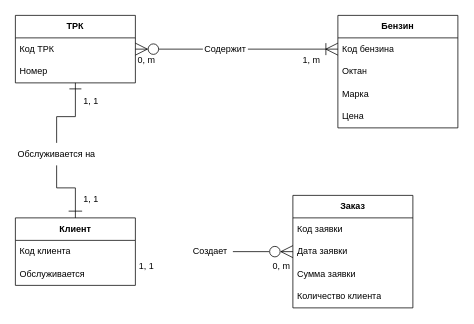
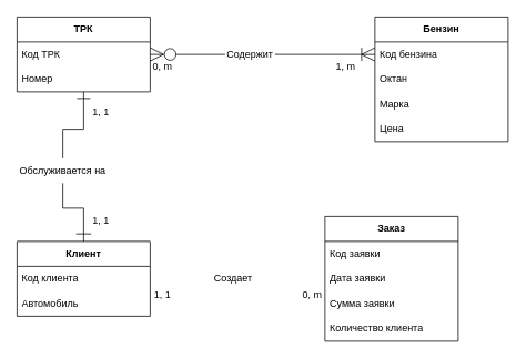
  <mxCell id="0" />
  <mxCell id="1" parent="0" />
  <mxCell id="2" value="&lt;b&gt;Бензин&lt;/b&gt;" style="swimlane;fontStyle=0;childLayout=stackLayout;horizontal=1;startSize=30;horizontalStack=0;resizeParent=1;resizeParentMax=0;resizeLast=0;collapsible=1;marginBottom=0;whiteSpace=wrap;html=1;" parent="1" vertex="1"><mxGeometry x="450" y="20" width="160" height="150" as="geometry" /></mxCell>
  <mxCell id="3" value="Код бензина" style="text;strokeColor=none;fillColor=none;align=left;verticalAlign=middle;spacingLeft=4;spacingRight=4;overflow=hidden;points=[[0,0.5],[1,0.5]];portConstraint=eastwest;rotatable=0;whiteSpace=wrap;html=1;" parent="2" vertex="1"><mxGeometry y="30" width="160" height="30" as="geometry" /></mxCell>
  <mxCell id="4" value="Октан" style="text;strokeColor=none;fillColor=none;align=left;verticalAlign=middle;spacingLeft=4;spacingRight=4;overflow=hidden;points=[[0,0.5],[1,0.5]];portConstraint=eastwest;rotatable=0;whiteSpace=wrap;html=1;" vertex="1" parent="2"><mxGeometry y="60" width="160" height="30" as="geometry" /></mxCell>
  <mxCell id="5" value="Марка" style="text;strokeColor=none;fillColor=none;align=left;verticalAlign=middle;spacingLeft=4;spacingRight=4;overflow=hidden;points=[[0,0.5],[1,0.5]];portConstraint=eastwest;rotatable=0;whiteSpace=wrap;html=1;" parent="2" vertex="1"><mxGeometry y="90" width="160" height="30" as="geometry" /></mxCell>
  <mxCell id="6" value="Цена" style="text;strokeColor=none;fillColor=none;align=left;verticalAlign=middle;spacingLeft=4;spacingRight=4;overflow=hidden;points=[[0,0.5],[1,0.5]];portConstraint=eastwest;rotatable=0;whiteSpace=wrap;html=1;" parent="2" vertex="1"><mxGeometry y="120" width="160" height="30" as="geometry" /></mxCell>
  <mxCell id="7" value="&lt;b&gt;ТРК&lt;/b&gt;" style="swimlane;fontStyle=0;childLayout=stackLayout;horizontal=1;startSize=30;horizontalStack=0;resizeParent=1;resizeParentMax=0;resizeLast=0;collapsible=1;marginBottom=0;whiteSpace=wrap;html=1;" parent="1" vertex="1"><mxGeometry x="20" y="20" width="160" height="90" as="geometry" /></mxCell>
  <mxCell id="8" value="Код ТРК" style="text;strokeColor=none;fillColor=none;align=left;verticalAlign=middle;spacingLeft=4;spacingRight=4;overflow=hidden;points=[[0,0.5],[1,0.5]];portConstraint=eastwest;rotatable=0;whiteSpace=wrap;html=1;" parent="7" vertex="1"><mxGeometry y="30" width="160" height="30" as="geometry" /></mxCell>
  <mxCell id="9" value="Номер" style="text;strokeColor=none;fillColor=none;align=left;verticalAlign=middle;spacingLeft=4;spacingRight=4;overflow=hidden;points=[[0,0.5],[1,0.5]];portConstraint=eastwest;rotatable=0;whiteSpace=wrap;html=1;" parent="7" vertex="1"><mxGeometry y="60" width="160" height="30" as="geometry" /></mxCell>
  <mxCell id="10" value="&lt;b&gt;Заказ&lt;/b&gt;" style="swimlane;fontStyle=0;childLayout=stackLayout;horizontal=1;startSize=30;horizontalStack=0;resizeParent=1;resizeParentMax=0;resizeLast=0;collapsible=1;marginBottom=0;whiteSpace=wrap;html=1;" parent="1" vertex="1"><mxGeometry x="390" y="260" width="160" height="150" as="geometry" /></mxCell>
  <mxCell id="11" value="Код заявки" style="text;strokeColor=none;fillColor=none;align=left;verticalAlign=middle;spacingLeft=4;spacingRight=4;overflow=hidden;points=[[0,0.5],[1,0.5]];portConstraint=eastwest;rotatable=0;whiteSpace=wrap;html=1;" parent="10" vertex="1"><mxGeometry y="30" width="160" height="30" as="geometry" /></mxCell>
  <mxCell id="12" value="Дата заявки" style="text;strokeColor=none;fillColor=none;align=left;verticalAlign=middle;spacingLeft=4;spacingRight=4;overflow=hidden;points=[[0,0.5],[1,0.5]];portConstraint=eastwest;rotatable=0;whiteSpace=wrap;html=1;" parent="10" vertex="1"><mxGeometry y="60" width="160" height="30" as="geometry" /></mxCell>
  <mxCell id="13" value="Сумма заявки" style="text;strokeColor=none;fillColor=none;align=left;verticalAlign=middle;spacingLeft=4;spacingRight=4;overflow=hidden;points=[[0,0.5],[1,0.5]];portConstraint=eastwest;rotatable=0;whiteSpace=wrap;html=1;" parent="10" vertex="1"><mxGeometry y="90" width="160" height="30" as="geometry" /></mxCell>
  <mxCell id="14" value="Количество клиента" style="text;strokeColor=none;fillColor=none;align=left;verticalAlign=middle;spacingLeft=4;spacingRight=4;overflow=hidden;points=[[0,0.5],[1,0.5]];portConstraint=eastwest;rotatable=0;whiteSpace=wrap;html=1;" parent="10" vertex="1"><mxGeometry y="120" width="160" height="30" as="geometry" /></mxCell>
  <mxCell id="15" style="edgeStyle=orthogonalEdgeStyle;rounded=0;orthogonalLoop=1;jettySize=auto;html=1;endArrow=ERone;endFill=0;startArrow=none;startFill=0;endSize=14;startSize=14;" parent="1" source="23" target="7" edge="1"><mxGeometry relative="1" as="geometry" /></mxCell>
  <mxCell id="16" value="&lt;b&gt;Клиент&lt;/b&gt;" style="swimlane;fontStyle=0;childLayout=stackLayout;horizontal=1;startSize=30;horizontalStack=0;resizeParent=1;resizeParentMax=0;resizeLast=0;collapsible=1;marginBottom=0;whiteSpace=wrap;html=1;" parent="1" vertex="1"><mxGeometry x="20" y="290" width="160" height="90" as="geometry" /></mxCell>
  <mxCell id="17" value="Код клиента" style="text;strokeColor=none;fillColor=none;align=left;verticalAlign=middle;spacingLeft=4;spacingRight=4;overflow=hidden;points=[[0,0.5],[1,0.5]];portConstraint=eastwest;rotatable=0;whiteSpace=wrap;html=1;" parent="16" vertex="1"><mxGeometry y="30" width="160" height="30" as="geometry" /></mxCell>
- <mxCell id="18" value="Обслуживается" style="text;strokeColor=none;fillColor=none;align=left;verticalAlign=middle;spacingLeft=4;spacingRight=4;overflow=hidden;points=[[0,0.5],[1,0.5]];portConstraint=eastwest;rotatable=0;whiteSpace=wrap;html=1;" parent="16" vertex="1"><mxGeometry y="60" width="160" height="30" as="geometry" /></mxCell>
+ <mxCell id="18" value="Автомобиль" style="text;strokeColor=none;fillColor=none;align=left;verticalAlign=middle;spacingLeft=4;spacingRight=4;overflow=hidden;points=[[0,0.5],[1,0.5]];portConstraint=eastwest;rotatable=0;whiteSpace=wrap;html=1;" parent="16" vertex="1"><mxGeometry y="60" width="160" height="30" as="geometry" /></mxCell>
  <mxCell id="19" style="edgeStyle=orthogonalEdgeStyle;rounded=0;orthogonalLoop=1;jettySize=auto;html=1;endArrow=ERzeroToMany;endFill=0;startSize=8;endSize=14;" parent="1" source="21" target="7" edge="1"><mxGeometry relative="1" as="geometry" /></mxCell>
  <mxCell id="20" value="" style="edgeStyle=orthogonalEdgeStyle;rounded=0;orthogonalLoop=1;jettySize=auto;html=1;endArrow=none;endFill=0;startArrow=ERoneToMany;startFill=0;startSize=14;" parent="1" source="3" target="21" edge="1"><mxGeometry relative="1" as="geometry"><mxPoint x="140" y="65" as="sourcePoint" /><mxPoint x="450" y="65" as="targetPoint" /></mxGeometry></mxCell>
  <mxCell id="21" value="Содержит" style="text;html=1;strokeColor=none;fillColor=none;align=center;verticalAlign=middle;whiteSpace=wrap;rounded=0;" parent="1" vertex="1"><mxGeometry x="270" y="50" width="60" height="30" as="geometry" /></mxCell>
  <mxCell id="22" value="" style="edgeStyle=orthogonalEdgeStyle;rounded=0;orthogonalLoop=1;jettySize=auto;html=1;endArrow=none;endFill=0;startSize=16;startArrow=ERone;startFill=0;endSize=14;" parent="1" source="16" target="23" edge="1"><mxGeometry relative="1" as="geometry"><mxPoint x="100" y="290" as="sourcePoint" /><mxPoint x="100" y="110" as="targetPoint" /></mxGeometry></mxCell>
  <mxCell id="23" value="Обслуживается на" style="text;html=1;strokeColor=none;fillColor=none;align=center;verticalAlign=middle;whiteSpace=wrap;rounded=0;" parent="1" vertex="1"><mxGeometry x="20" y="190" width="110" height="30" as="geometry" /></mxCell>
- <mxCell id="24" value="" style="edgeStyle=orthogonalEdgeStyle;rounded=0;orthogonalLoop=1;jettySize=auto;html=1;endArrow=none;endFill=0;startArrow=ERzeroToMany;startFill=0;startSize=14;" parent="1" source="12" target="25" edge="1"><mxGeometry relative="1" as="geometry"><mxPoint x="390" y="335" as="sourcePoint" /><mxPoint x="180" y="335" as="targetPoint" /></mxGeometry></mxCell>
  <mxCell id="25" value="Создает" style="text;html=1;strokeColor=none;fillColor=none;align=center;verticalAlign=middle;whiteSpace=wrap;rounded=0;" parent="1" vertex="1"><mxGeometry x="250" y="320" width="60" height="30" as="geometry" /></mxCell>
  <mxCell id="26" value="1, 1" style="text;html=1;strokeColor=none;fillColor=none;align=center;verticalAlign=middle;whiteSpace=wrap;rounded=0;" parent="1" vertex="1"><mxGeometry x="106" y="119" width="30" height="30" as="geometry" /></mxCell>
  <mxCell id="27" value="1, m" style="text;html=1;strokeColor=none;fillColor=none;align=center;verticalAlign=middle;whiteSpace=wrap;rounded=0;" parent="1" vertex="1"><mxGeometry x="400" y="65" width="30" height="30" as="geometry" /></mxCell>
  <mxCell id="28" value="1, 1" style="text;html=1;strokeColor=none;fillColor=none;align=center;verticalAlign=middle;whiteSpace=wrap;rounded=0;" parent="1" vertex="1"><mxGeometry x="106" y="250" width="30" height="30" as="geometry" /></mxCell>
  <mxCell id="29" value="0, m" style="text;html=1;strokeColor=none;fillColor=none;align=center;verticalAlign=middle;whiteSpace=wrap;rounded=0;" parent="1" vertex="1"><mxGeometry x="180" y="65" width="30" height="30" as="geometry" /></mxCell>
  <mxCell id="30" value="0, m" style="text;html=1;strokeColor=none;fillColor=none;align=center;verticalAlign=middle;whiteSpace=wrap;rounded=0;" parent="1" vertex="1"><mxGeometry x="360" y="340" width="30" height="30" as="geometry" /></mxCell>
  <mxCell id="31" value="1, 1" style="text;html=1;strokeColor=none;fillColor=none;align=center;verticalAlign=middle;whiteSpace=wrap;rounded=0;" parent="1" vertex="1"><mxGeometry x="180" y="340" width="30" height="30" as="geometry" /></mxCell>
